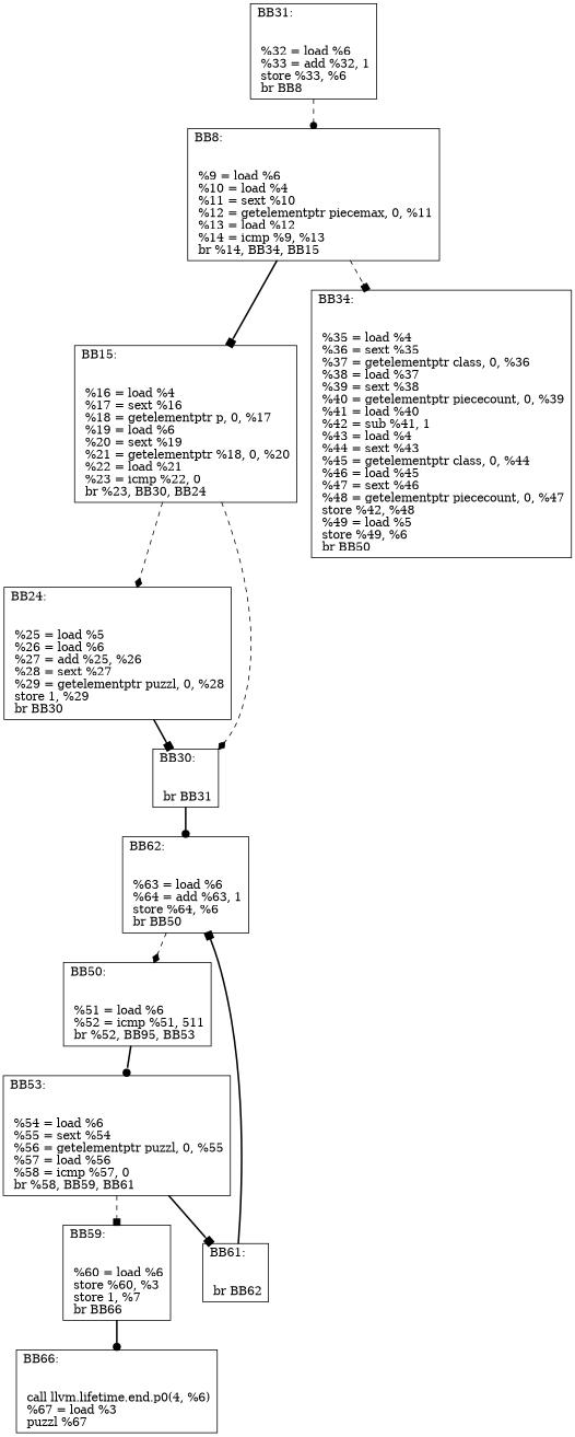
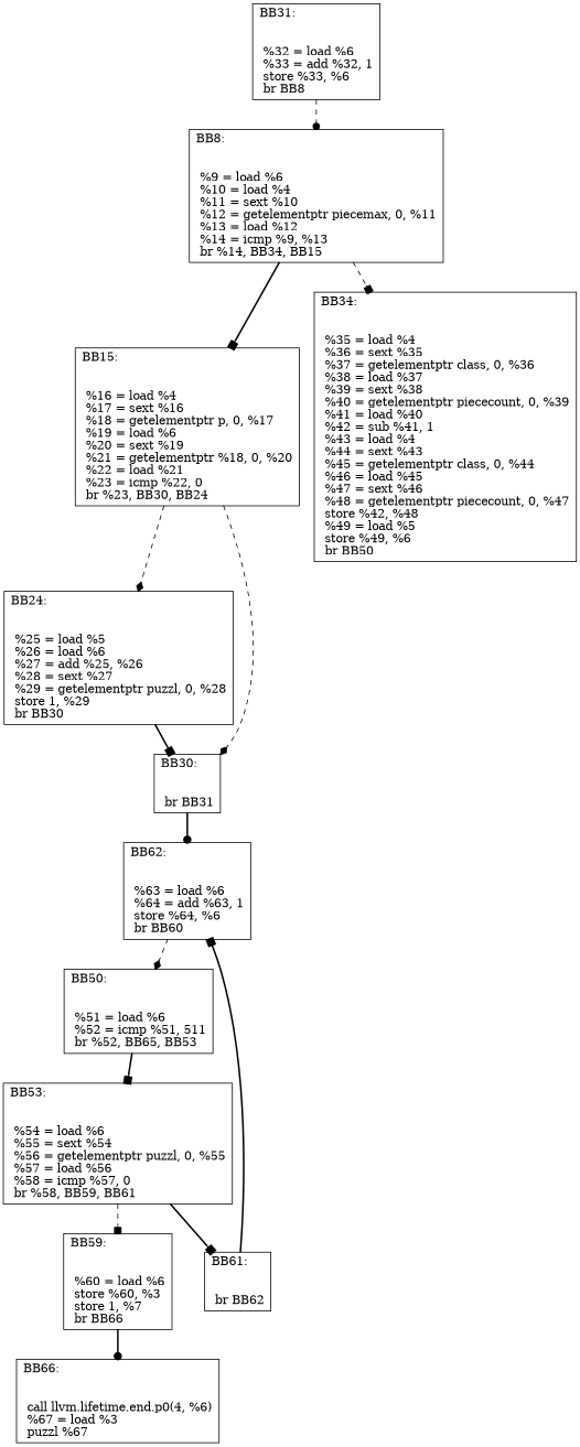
  digraph {
    node [shape=record]
    edge [arrowhead=box style=bold]
    n1 [label="{BB8:\l\l\n	 %9 = load  %6\l	 %10 = load  %4\l	 %11 = sext  %10\l	 %12 = getelementptr  piecemax,  0,  %11\l	 %13 = load  %12\l	 %14 = icmp  %9,  %13\l	 br %14, BB34, BB15\l	}"]
    n2 [label="{BB15:\l\l\n	 %16 = load  %4\l	 %17 = sext  %16\l	 %18 = getelementptr  p,  0,  %17\l	 %19 = load  %6\l	 %20 = sext  %19\l	 %21 = getelementptr  %18,  0,  %20\l	 %22 = load  %21\l	 %23 = icmp  %22,  0\l	 br %23, BB30, BB24\l	}"]
    n3 [label="{BB34:\l\l\n	 %35 = load  %4\l	 %36 = sext  %35\l	 %37 = getelementptr  class,  0,  %36\l	 %38 = load  %37\l	 %39 = sext  %38\l	 %40 = getelementptr  piececount,  0,  %39\l	 %41 = load  %40\l	 %42 = sub  %41,  1\l	 %43 = load  %4\l	 %44 = sext  %43\l	 %45 = getelementptr  class,  0,  %44\l	 %46 = load  %45\l	 %47 = sext  %46\l	 %48 = getelementptr  piececount,  0,  %47\l	 store  %42,  %48\l	 %49 = load  %5\l	 store  %49,  %6\l	 br BB50\l	}"]
    n4 [label="{BB24:\l\l\n	 %25 = load  %5\l	 %26 = load  %6\l	 %27 = add  %25,  %26\l	 %28 = sext  %27\l	 %29 = getelementptr  puzzl,  0,  %28\l	 store  1,  %29\l	 br BB30\l	}"]
    n5 [label="{BB30:\l\l\n	 br BB31\l	}"]
-   n6 [label="{BB62:\l\l\n	 %63 = load  %6\l	 %64 = add  %63,  1\l	 store  %64,  %6\l	 br BB50\l	}"]
-   n7 [label="{BB50:\l\l\n	 %51 = load  %6\l	 %52 = icmp  %51,  511\l	 br %52, BB95, BB53\l	}"]
+   n6 [label="{BB62:\l\l\n	 %63 = load  %6\l	 %64 = add  %63,  1\l	 store  %64,  %6\l	 br BB60\l	}"]
+   n7 [label="{BB50:\l\l\n	 %51 = load  %6\l	 %52 = icmp  %51,  511\l	 br %52, BB65, BB53\l	}"]
    n8 [label="{BB53:\l\l\n	 %54 = load  %6\l	 %55 = sext  %54\l	 %56 = getelementptr  puzzl,  0,  %55\l	 %57 = load  %56\l	 %58 = icmp  %57,  0\l	 br %58, BB59, BB61\l	}"]
    n9 [label="{BB31:\l\l\n	 %32 = load  %6\l	 %33 = add  %32,  1\l	 store  %33,  %6\l	 br BB8\l	}"]
    n10 [label="{BB61:\l\l\n	 br BB62\l	}"]
    n11 [label="{BB59:\l\l\n	 %60 = load  %6\l	 store  %60,  %3\l	 store  1,  %7\l	 br BB66\l	}"]
    n12 [label="{BB66:\l\l\n	 call llvm.lifetime.end.p0(4, %6)\l	 %67 = load  %3\l	 puzzl %67\l	}"]
    n1 -> n2
    n1 -> n3 [style=dashed]
    n2 -> n4 [arrowhead=diamond style=dashed]
    n2 -> n5 [arrowhead=diamond style=dashed]
    n4 -> n5
    n5 -> n6 [arrowhead=dot]
    n6 -> n7 [arrowhead=diamond style=dashed]
-   n7 -> n8 [arrowhead=dot]
+   n7 -> n8
    n8 -> n10
    n8 -> n11 [style=dashed]
    n9 -> n1 [arrowhead=dot style=dashed]
    n10 -> n6
    n11 -> n12 [arrowhead=dot]
  }
